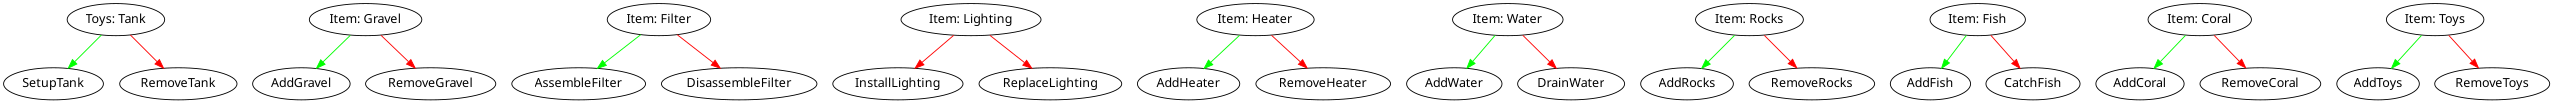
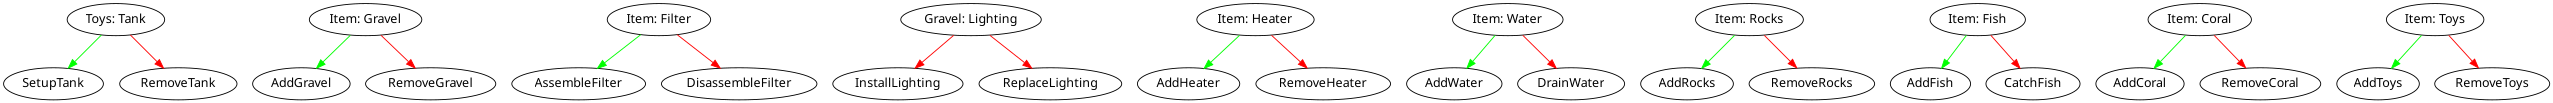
  digraph {
    fontname="Noto Sans"
    node [fontname="Noto Sans"]
    edge [color=red fontname="Noto Sans"]
    n1 [label="Toys: Tank"]
    SetupTank
    RemoveTank
    "Item: Gravel"
    AddGravel
    RemoveGravel
    "Item: Filter"
    AssembleFilter
    DisassembleFilter
-   "Item: Lighting"
+   "Item: Lighting" [label="Gravel: Lighting"]
    InstallLighting
    ReplaceLighting
    "Item: Heater"
    AddHeater
    RemoveHeater
    "Item: Water"
    AddWater
    DrainWater
    "Item: Rocks"
    AddRocks
    RemoveRocks
    "Item: Fish"
    AddFish
    CatchFish
    "Item: Coral"
    AddCoral
    RemoveCoral
    "Item: Toys"
    AddToys
    RemoveToys
    n1 -> SetupTank [color=green]
    n1 -> RemoveTank
    "Item: Gravel" -> AddGravel [color=green]
    "Item: Gravel" -> RemoveGravel
    "Item: Filter" -> AssembleFilter [color=green]
    "Item: Filter" -> DisassembleFilter
    "Item: Lighting" -> InstallLighting
    "Item: Lighting" -> ReplaceLighting
    "Item: Heater" -> AddHeater [color=green]
    "Item: Heater" -> RemoveHeater
    "Item: Water" -> AddWater [color=green]
    "Item: Water" -> DrainWater
    "Item: Rocks" -> AddRocks [color=green]
    "Item: Rocks" -> RemoveRocks
    "Item: Fish" -> AddFish [color=green]
    "Item: Fish" -> CatchFish
    "Item: Coral" -> AddCoral [color=green]
    "Item: Coral" -> RemoveCoral
    "Item: Toys" -> AddToys [color=green]
    "Item: Toys" -> RemoveToys
  }
